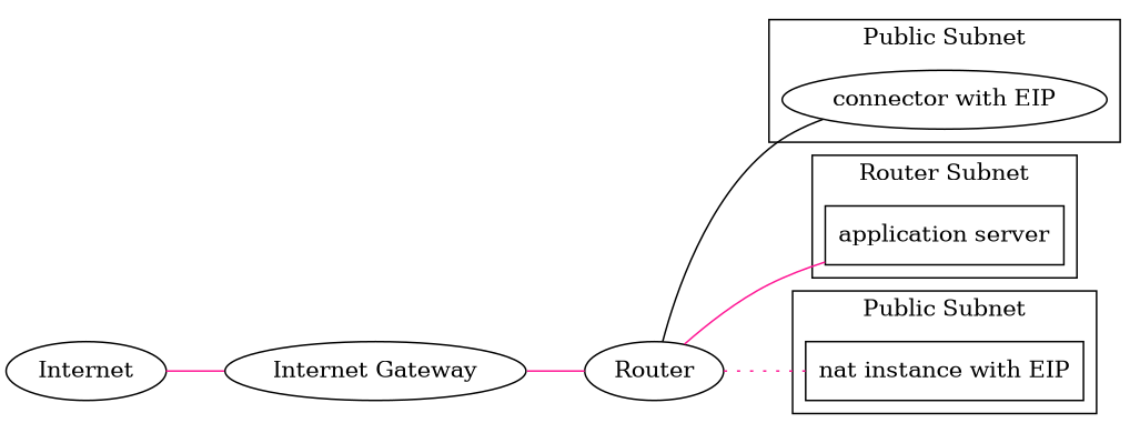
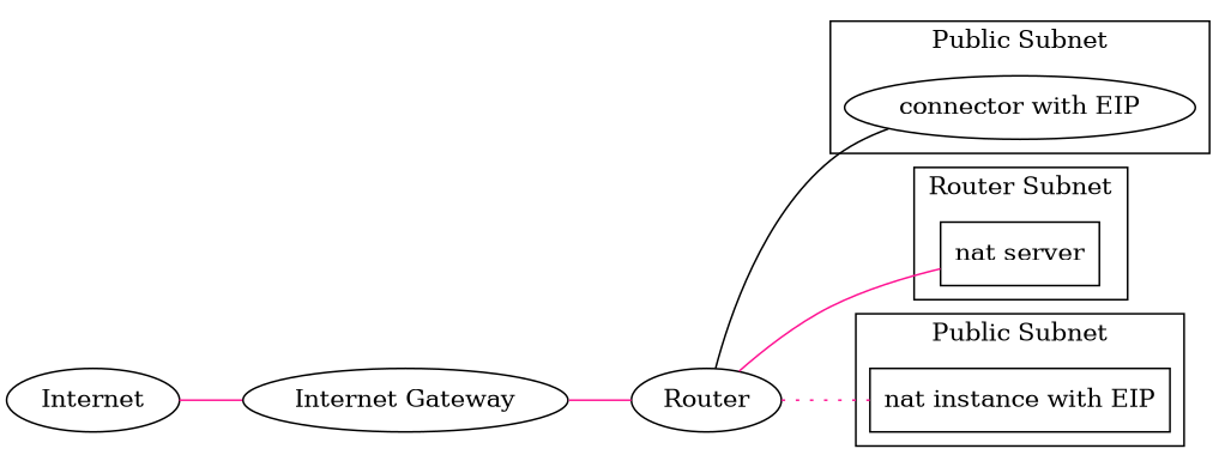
  digraph {
    rankdir=LR
    node [shape=ellipse]
    edge [color=deeppink dir=none]
    n1 [label="connector with EIP"]
-   n2 [label="application server" shape=box]
+   n2 [label="nat server" shape=box]
    n3 [label="nat instance with EIP" shape=box]
    n4 [label=Internet]
    n5 [label="Internet Gateway"]
    n6 [label=Router]
    subgraph cluster_1 {
      label="Public Subnet"
      n1
    }
    subgraph cluster_2 {
      label="Router Subnet"
      labelloc=topleft
      n2
    }
    subgraph cluster_3 {
      label="Public Subnet"
      n3
    }
    n4 -> n5
    n5 -> n6
    n6 -> n1 [color=black]
    n6 -> n2
    n6 -> n3 [style=dotted weight=7]
  }
